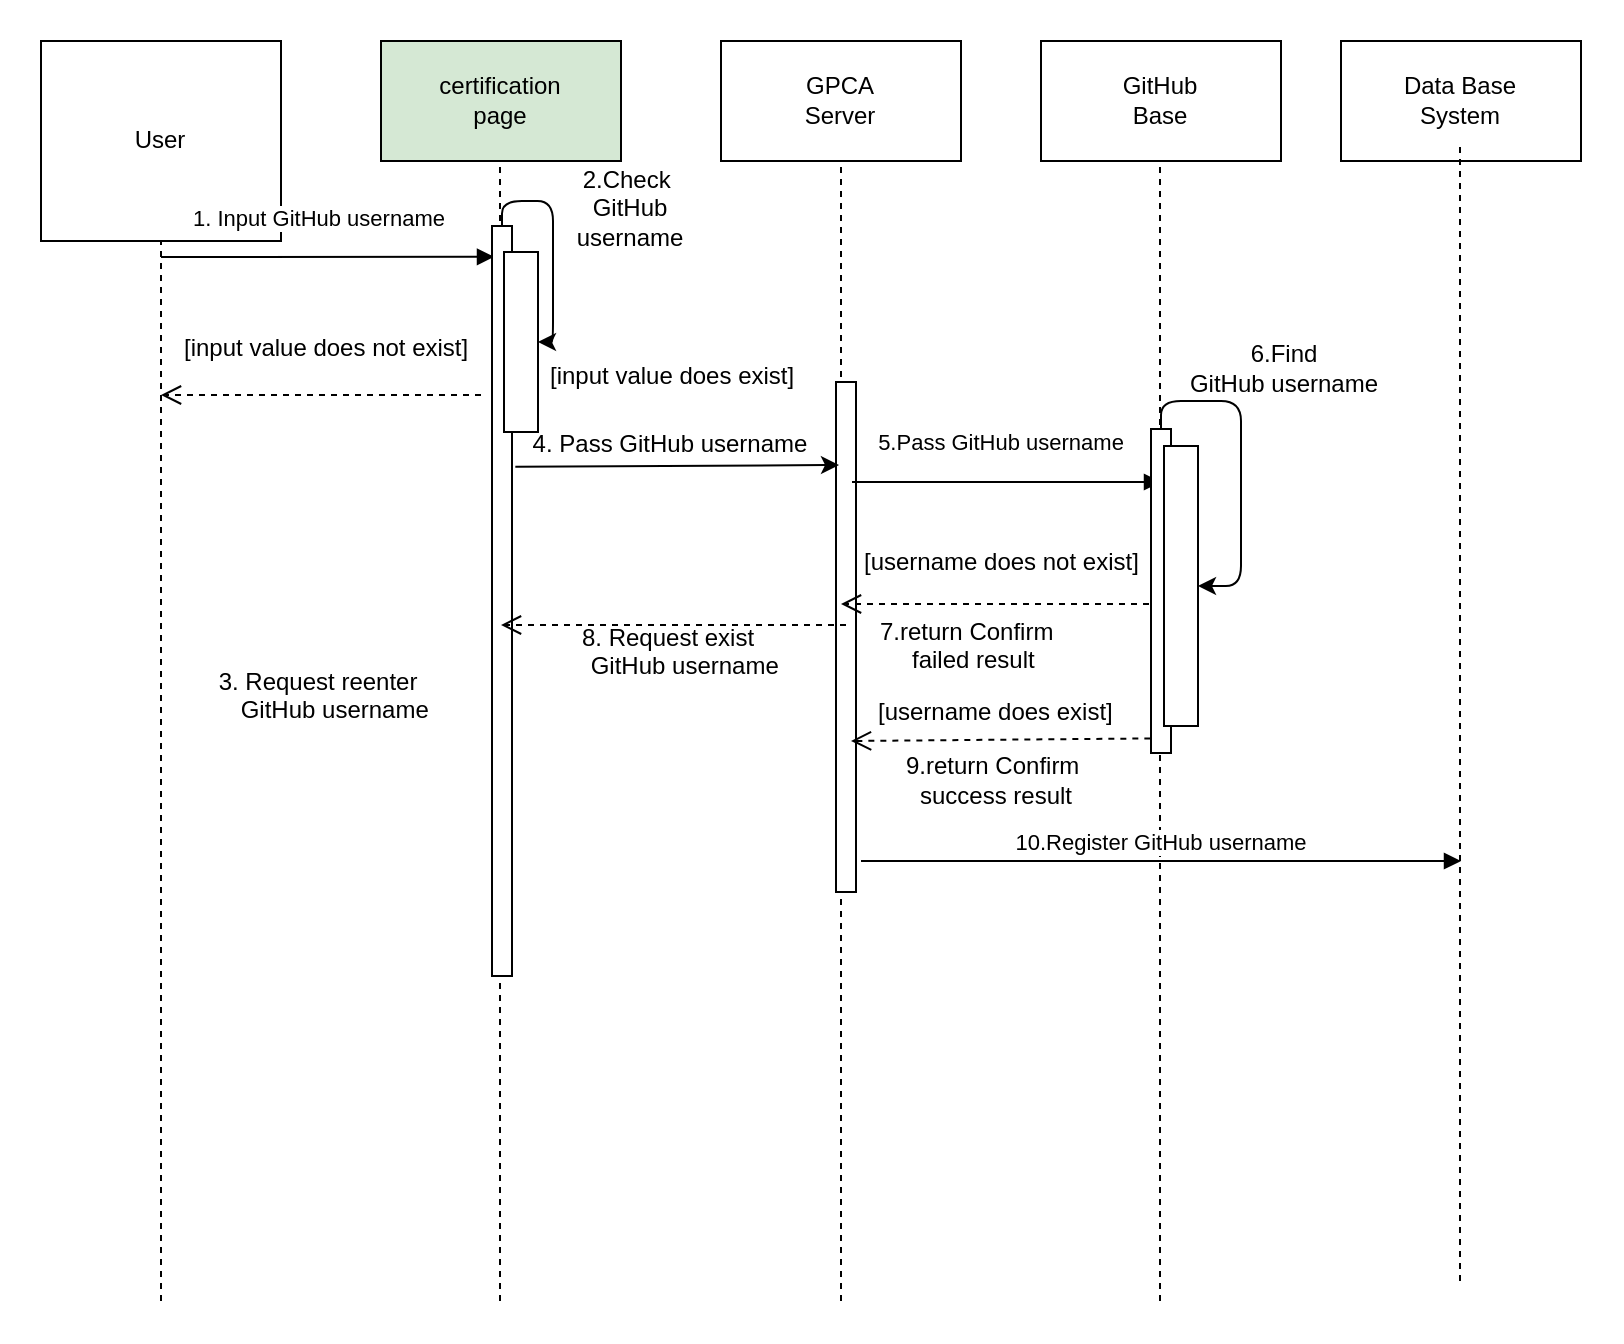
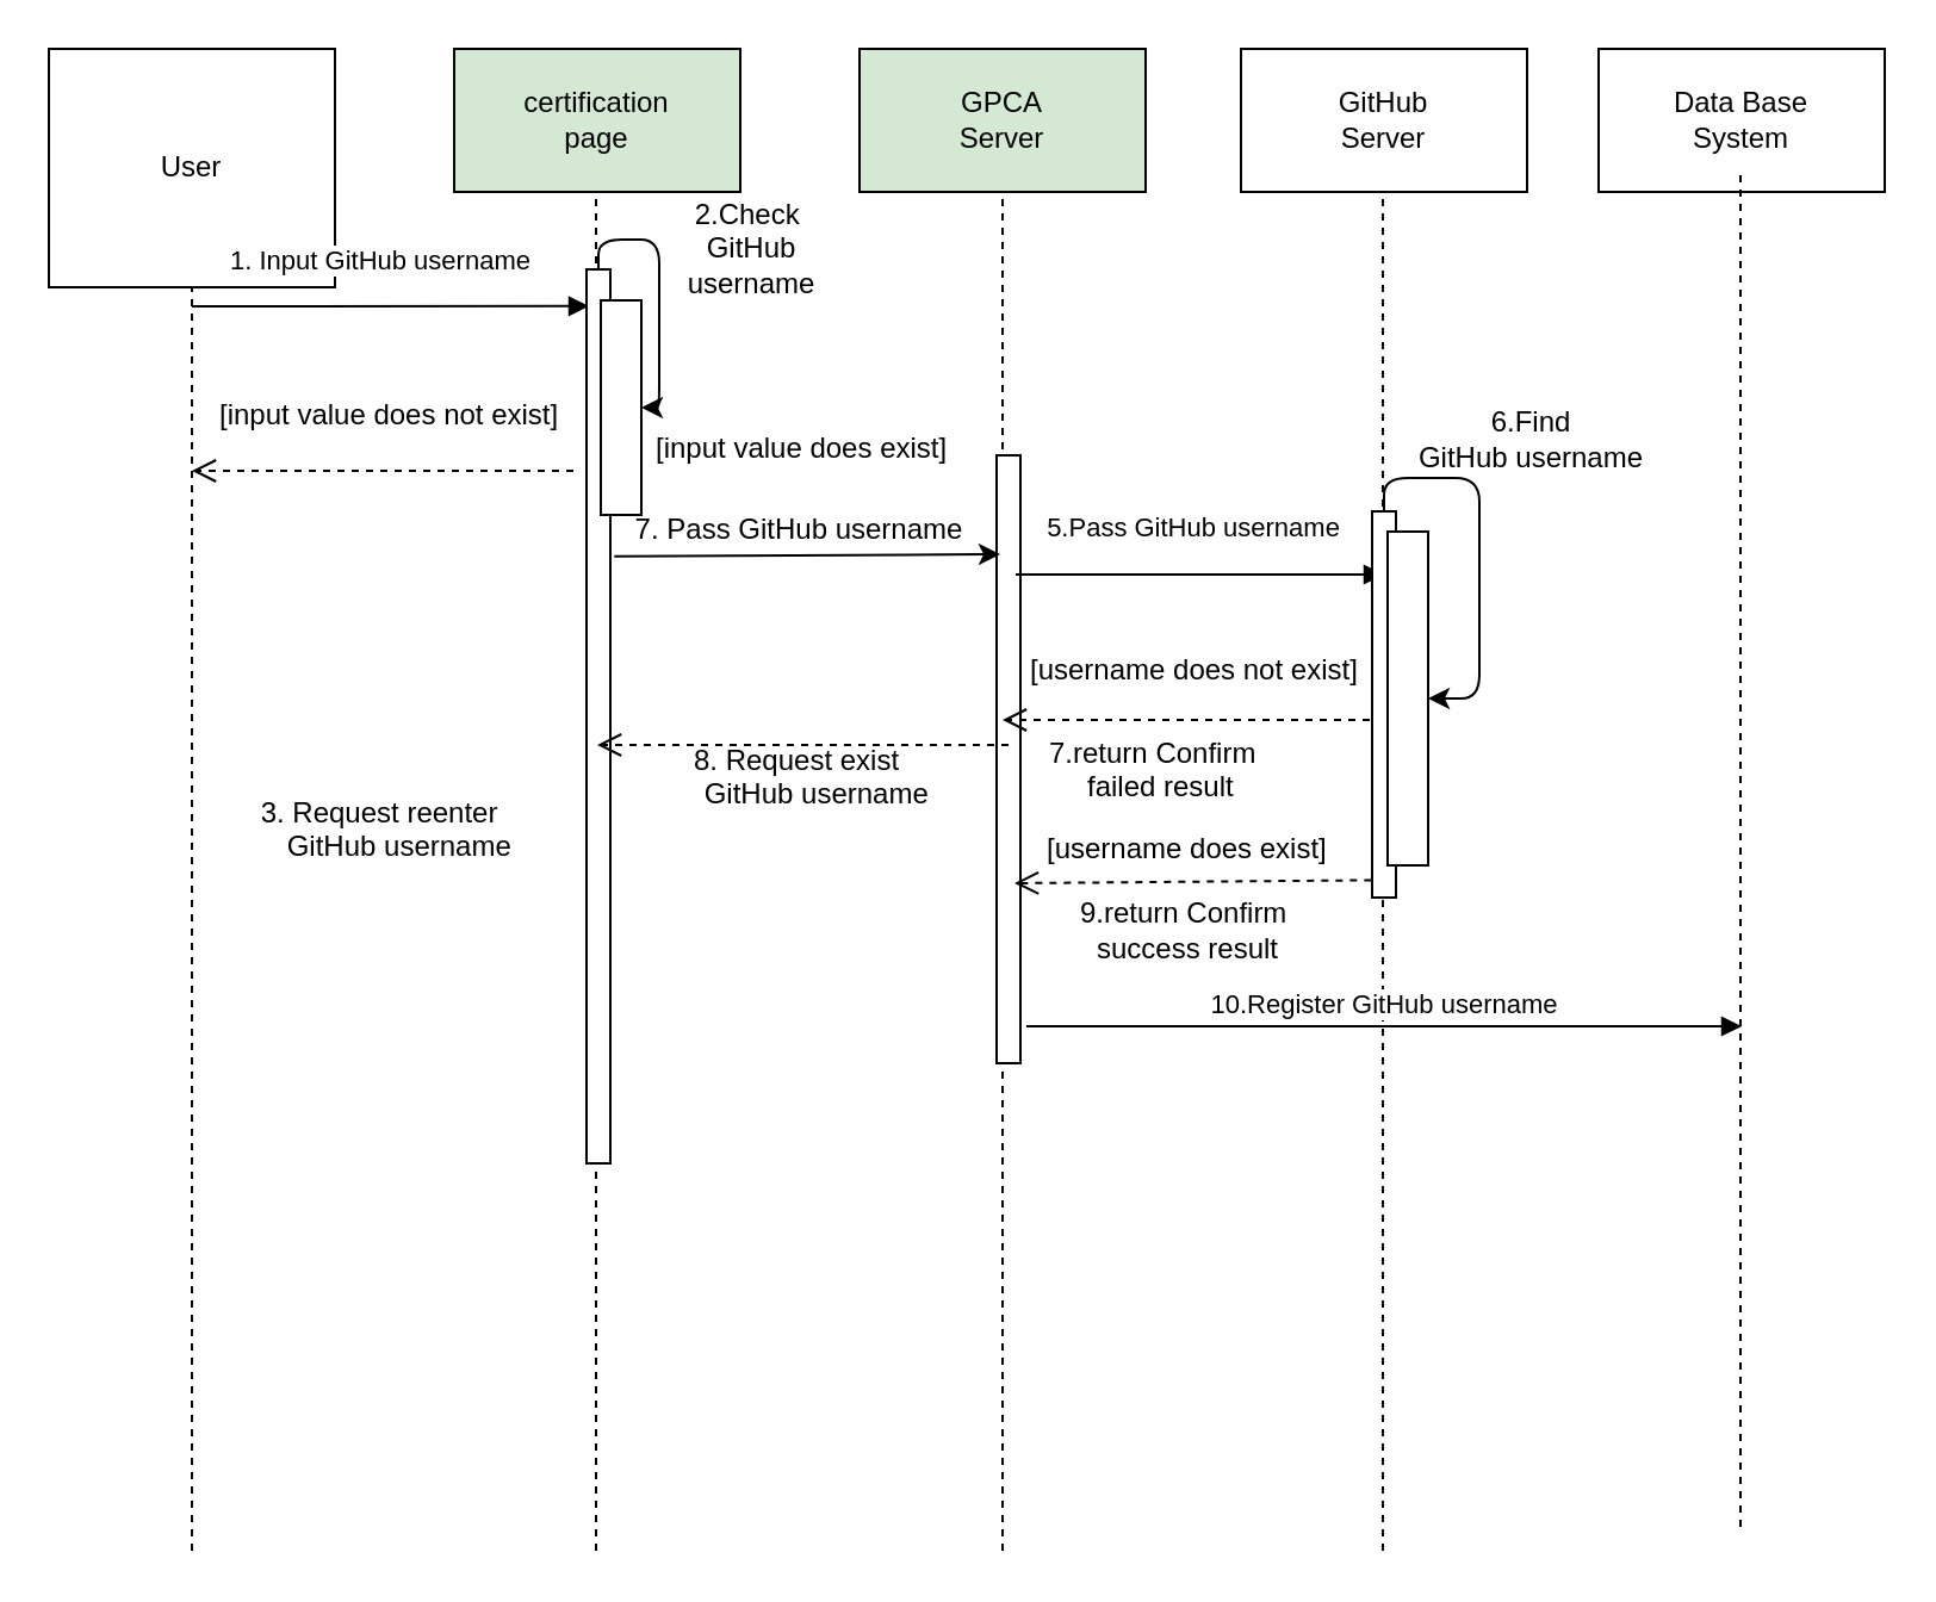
  <mxCell id="0" />
  <mxCell id="1" parent="0" />
  <mxCell id="2" value="User" style="rounded=0;whiteSpace=wrap;html=1;" vertex="1" parent="1"><mxGeometry x="20" y="20" width="120" height="100" as="geometry" /></mxCell>
- <mxCell id="3" value="GPCA&lt;br&gt;Server&lt;br&gt;" style="rounded=0;whiteSpace=wrap;html=1;" vertex="1" parent="1"><mxGeometry x="360" y="20" width="120" height="60" as="geometry" /></mxCell>
+ <mxCell id="3" value="GPCA&lt;br&gt;Server&lt;br&gt;" style="rounded=0;whiteSpace=wrap;html=1;fillColor=#d5e8d4;" vertex="1" parent="1"><mxGeometry x="360" y="20" width="120" height="60" as="geometry" /></mxCell>
  <mxCell id="4" value="Data Base&lt;br&gt;System&lt;br&gt;" style="rounded=0;whiteSpace=wrap;html=1;" vertex="1" parent="1"><mxGeometry x="670" y="20" width="120" height="60" as="geometry" /></mxCell>
  <mxCell id="5" value="certification&lt;br&gt;page&lt;br&gt;" style="rounded=0;whiteSpace=wrap;html=1;fillColor=#d5e8d4;" vertex="1" parent="1"><mxGeometry x="190" y="20" width="120" height="60" as="geometry" /></mxCell>
  <mxCell id="6" value="1. Input GitHub username" style="html=1;verticalAlign=bottom;endArrow=block;entryX=0.041;entryY=0.9;entryDx=0;entryDy=0;entryPerimeter=0;" edge="1" parent="1" target="13"><mxGeometry x="-0.053" y="10" width="80" relative="1" as="geometry"><mxPoint x="80" y="128" as="sourcePoint" /><mxPoint x="190" y="120" as="targetPoint" /><mxPoint as="offset" /></mxGeometry></mxCell>
- <mxCell id="7" value="GitHub&lt;br&gt;Base&lt;br&gt;" style="rounded=0;whiteSpace=wrap;html=1;" vertex="1" parent="1"><mxGeometry x="520" y="20" width="120" height="60" as="geometry" /></mxCell>
+ <mxCell id="7" value="GitHub&lt;br&gt;Server&lt;br&gt;" style="rounded=0;whiteSpace=wrap;html=1;" vertex="1" parent="1"><mxGeometry x="520" y="20" width="120" height="60" as="geometry" /></mxCell>
  <mxCell id="8" value="" style="endArrow=none;dashed=1;html=1;entryX=0.5;entryY=1;entryDx=0;entryDy=0;" edge="1" parent="1" target="2"><mxGeometry width="50" height="50" relative="1" as="geometry"><mxPoint x="80" y="650" as="sourcePoint" /><mxPoint x="105" y="140" as="targetPoint" /></mxGeometry></mxCell>
  <mxCell id="9" value="" style="endArrow=none;dashed=1;html=1;entryX=0.5;entryY=1;entryDx=0;entryDy=0;" edge="1" parent="1"><mxGeometry width="50" height="50" relative="1" as="geometry"><mxPoint x="249.5" y="650" as="sourcePoint" /><mxPoint x="249.5" y="80" as="targetPoint" /></mxGeometry></mxCell>
  <mxCell id="10" value="" style="endArrow=none;dashed=1;html=1;entryX=0.5;entryY=1;entryDx=0;entryDy=0;" edge="1" parent="1"><mxGeometry width="50" height="50" relative="1" as="geometry"><mxPoint x="579.5" y="650" as="sourcePoint" /><mxPoint x="579.5" y="80" as="targetPoint" /></mxGeometry></mxCell>
  <mxCell id="11" value="" style="endArrow=none;dashed=1;html=1;entryX=0.5;entryY=1;entryDx=0;entryDy=0;" edge="1" parent="1"><mxGeometry width="50" height="50" relative="1" as="geometry"><mxPoint x="729.5" y="640" as="sourcePoint" /><mxPoint x="729.5" y="70" as="targetPoint" /></mxGeometry></mxCell>
  <mxCell id="12" style="edgeStyle=orthogonalEdgeStyle;rounded=1;orthogonalLoop=1;jettySize=auto;html=1;exitX=0;exitY=0.5;exitDx=0;exitDy=0;entryX=0.5;entryY=0;entryDx=0;entryDy=0;" edge="1" parent="1" source="13" target="25"><mxGeometry relative="1" as="geometry"><mxPoint x="270" y="150" as="targetPoint" /><Array as="points"><mxPoint x="251" y="100" /><mxPoint x="276" y="100" /><mxPoint x="276" y="170" /></Array></mxGeometry></mxCell>
  <mxCell id="13" value="" style="rounded=0;whiteSpace=wrap;html=1;rotation=90;" vertex="1" parent="1"><mxGeometry x="63" y="295" width="375" height="10" as="geometry" /></mxCell>
  <mxCell id="14" value="" style="endArrow=none;dashed=1;html=1;entryX=0.5;entryY=1;entryDx=0;entryDy=0;" edge="1" parent="1"><mxGeometry width="50" height="50" relative="1" as="geometry"><mxPoint x="420" y="650" as="sourcePoint" /><mxPoint x="420" y="80" as="targetPoint" /></mxGeometry></mxCell>
  <mxCell id="15" value="" style="rounded=0;whiteSpace=wrap;html=1;rotation=90;" vertex="1" parent="1"><mxGeometry x="295" y="313" width="255" height="10" as="geometry" /></mxCell>
  <mxCell id="16" value="5.Pass GitHub username" style="html=1;verticalAlign=bottom;endArrow=block;" edge="1" parent="1"><mxGeometry x="-0.036" y="11" width="80" relative="1" as="geometry"><mxPoint x="425.5" y="240.5" as="sourcePoint" /><mxPoint x="580" y="240.5" as="targetPoint" /><mxPoint as="offset" /></mxGeometry></mxCell>
  <mxCell id="17" value="" style="html=1;verticalAlign=bottom;endArrow=open;dashed=1;endSize=8;" edge="1" parent="1"><mxGeometry x="-0.053" y="-10" relative="1" as="geometry"><mxPoint x="580" y="301.5" as="sourcePoint" /><mxPoint x="420" y="301.5" as="targetPoint" /><mxPoint as="offset" /></mxGeometry></mxCell>
  <mxCell id="18" style="edgeStyle=orthogonalEdgeStyle;rounded=1;orthogonalLoop=1;jettySize=auto;html=1;exitX=0;exitY=0.5;exitDx=0;exitDy=0;entryX=0.5;entryY=0;entryDx=0;entryDy=0;" edge="1" parent="1" source="19" target="20"><mxGeometry relative="1" as="geometry"><Array as="points"><mxPoint x="580" y="200" /><mxPoint x="620" y="200" /><mxPoint x="620" y="293" /></Array></mxGeometry></mxCell>
  <mxCell id="19" value="" style="rounded=0;whiteSpace=wrap;html=1;rotation=90;" vertex="1" parent="1"><mxGeometry x="499" y="290" width="162" height="10" as="geometry" /></mxCell>
  <mxCell id="20" value="" style="rounded=0;whiteSpace=wrap;html=1;rotation=90;" vertex="1" parent="1"><mxGeometry x="520" y="284" width="140" height="17" as="geometry" /></mxCell>
  <mxCell id="21" value="6.Find &lt;br&gt;GitHub username" style="text;html=1;strokeColor=none;fillColor=none;align=center;verticalAlign=middle;whiteSpace=wrap;rounded=0;" vertex="1" parent="1"><mxGeometry x="585" y="174" width="114" height="20" as="geometry" /></mxCell>
  <mxCell id="22" value="9.return Confirm&amp;nbsp;&lt;br&gt;success result" style="text;html=1;strokeColor=none;fillColor=none;align=center;verticalAlign=middle;whiteSpace=wrap;rounded=0;" vertex="1" parent="1"><mxGeometry x="422.5" y="380" width="150" height="20" as="geometry" /></mxCell>
  <mxCell id="23" value="" style="html=1;verticalAlign=bottom;endArrow=open;dashed=1;endSize=8;" edge="1" parent="1"><mxGeometry x="0.059" y="-10" relative="1" as="geometry"><mxPoint x="240" y="197" as="sourcePoint" /><mxPoint x="80" y="197" as="targetPoint" /><mxPoint as="offset" /></mxGeometry></mxCell>
  <mxCell id="24" value="[input value does not exist]" style="text;html=1;" vertex="1" parent="1"><mxGeometry x="90" y="159.5" width="125" height="29" as="geometry" /></mxCell>
  <mxCell id="25" value="" style="rounded=0;whiteSpace=wrap;html=1;rotation=90;" vertex="1" parent="1"><mxGeometry x="215" y="162" width="90" height="17" as="geometry" /></mxCell>
- <mxCell id="26" value="4. Pass GitHub username" style="text;html=1;strokeColor=none;fillColor=none;align=center;verticalAlign=middle;whiteSpace=wrap;rounded=0;" vertex="1" parent="1"><mxGeometry x="260" y="213" width="150" height="17" as="geometry" /></mxCell>
+ <mxCell id="26" value="7. Pass GitHub username" style="text;html=1;strokeColor=none;fillColor=none;align=center;verticalAlign=middle;whiteSpace=wrap;rounded=0;" vertex="1" parent="1"><mxGeometry x="260" y="213" width="150" height="17" as="geometry" /></mxCell>
  <mxCell id="27" value="2.Check&amp;nbsp;&lt;br&gt;GitHub username" style="text;html=1;strokeColor=none;fillColor=none;align=center;verticalAlign=middle;whiteSpace=wrap;rounded=0;" vertex="1" parent="1"><mxGeometry x="279" y="95" width="72" height="17" as="geometry" /></mxCell>
  <mxCell id="28" value="[input value does exist]" style="text;html=1;" vertex="1" parent="1"><mxGeometry x="272.5" y="174" width="125" height="29" as="geometry" /></mxCell>
  <mxCell id="29" value="" style="endArrow=classic;html=1;exitX=0.321;exitY=-0.167;exitDx=0;exitDy=0;exitPerimeter=0;" edge="1" parent="1" source="13"><mxGeometry width="50" height="50" relative="1" as="geometry"><mxPoint x="300" y="237" as="sourcePoint" /><mxPoint x="419" y="232" as="targetPoint" /></mxGeometry></mxCell>
  <mxCell id="30" value="[username does exist]" style="text;html=1;" vertex="1" parent="1"><mxGeometry x="436.5" y="342" width="125" height="29" as="geometry" /></mxCell>
  <mxCell id="31" value="[username does not exist]" style="text;html=1;" vertex="1" parent="1"><mxGeometry x="430" y="266.5" width="138" height="29" as="geometry" /></mxCell>
  <mxCell id="32" value="" style="html=1;verticalAlign=bottom;endArrow=open;dashed=1;endSize=8;entryX=0.532;entryY=0.55;entryDx=0;entryDy=0;entryPerimeter=0;" edge="1" parent="1" target="13"><mxGeometry x="-0.312" y="140" relative="1" as="geometry"><mxPoint x="422.5" y="312" as="sourcePoint" /><mxPoint x="262.5" y="312" as="targetPoint" /><mxPoint as="offset" /></mxGeometry></mxCell>
  <mxCell id="33" value="&lt;div style=&quot;text-align: center&quot;&gt;&lt;span&gt;3. Request reenter&amp;nbsp;&lt;/span&gt;&lt;/div&gt;&lt;span&gt;&lt;div style=&quot;text-align: center&quot;&gt;&lt;span&gt;&amp;nbsp; &amp;nbsp; GitHub username&lt;/span&gt;&lt;/div&gt;&lt;/span&gt;" style="text;html=1;" vertex="1" parent="1"><mxGeometry x="105" y="327" width="110" height="29" as="geometry" /></mxCell>
  <mxCell id="34" value="&lt;div style=&quot;text-align: center&quot;&gt;&lt;span&gt;8. Request exist&amp;nbsp;&lt;/span&gt;&lt;/div&gt;&lt;span&gt;&lt;div style=&quot;text-align: center&quot;&gt;&lt;span&gt;&amp;nbsp; &amp;nbsp; GitHub username&lt;/span&gt;&lt;/div&gt;&lt;/span&gt;" style="text;html=1;" vertex="1" parent="1"><mxGeometry x="280" y="305" width="110" height="29" as="geometry" /></mxCell>
  <mxCell id="35" value="" style="html=1;verticalAlign=bottom;endArrow=open;dashed=1;endSize=8;exitX=0.955;exitY=1.033;exitDx=0;exitDy=0;exitPerimeter=0;" edge="1" parent="1" source="19"><mxGeometry x="-0.053" y="-10" relative="1" as="geometry"><mxPoint x="570" y="370" as="sourcePoint" /><mxPoint x="425" y="370" as="targetPoint" /><mxPoint as="offset" /></mxGeometry></mxCell>
  <mxCell id="36" value="&lt;div style=&quot;text-align: center&quot;&gt;&lt;span&gt;7.return Confirm&amp;nbsp;&lt;/span&gt;&lt;/div&gt;&lt;span&gt;&lt;div style=&quot;text-align: center&quot;&gt;&lt;span&gt;&amp;nbsp;failed result&lt;/span&gt;&lt;/div&gt;&lt;/span&gt;" style="text;html=1;resizable=0;points=[];autosize=1;align=left;verticalAlign=top;spacingTop=-4;" vertex="1" parent="1"><mxGeometry x="438" y="306" width="110" height="30" as="geometry" /></mxCell>
  <mxCell id="37" value="10.Register GitHub username" style="html=1;verticalAlign=bottom;endArrow=block;" edge="1" parent="1"><mxGeometry width="80" relative="1" as="geometry"><mxPoint x="430" y="430" as="sourcePoint" /><mxPoint x="730" y="430" as="targetPoint" /></mxGeometry></mxCell>
